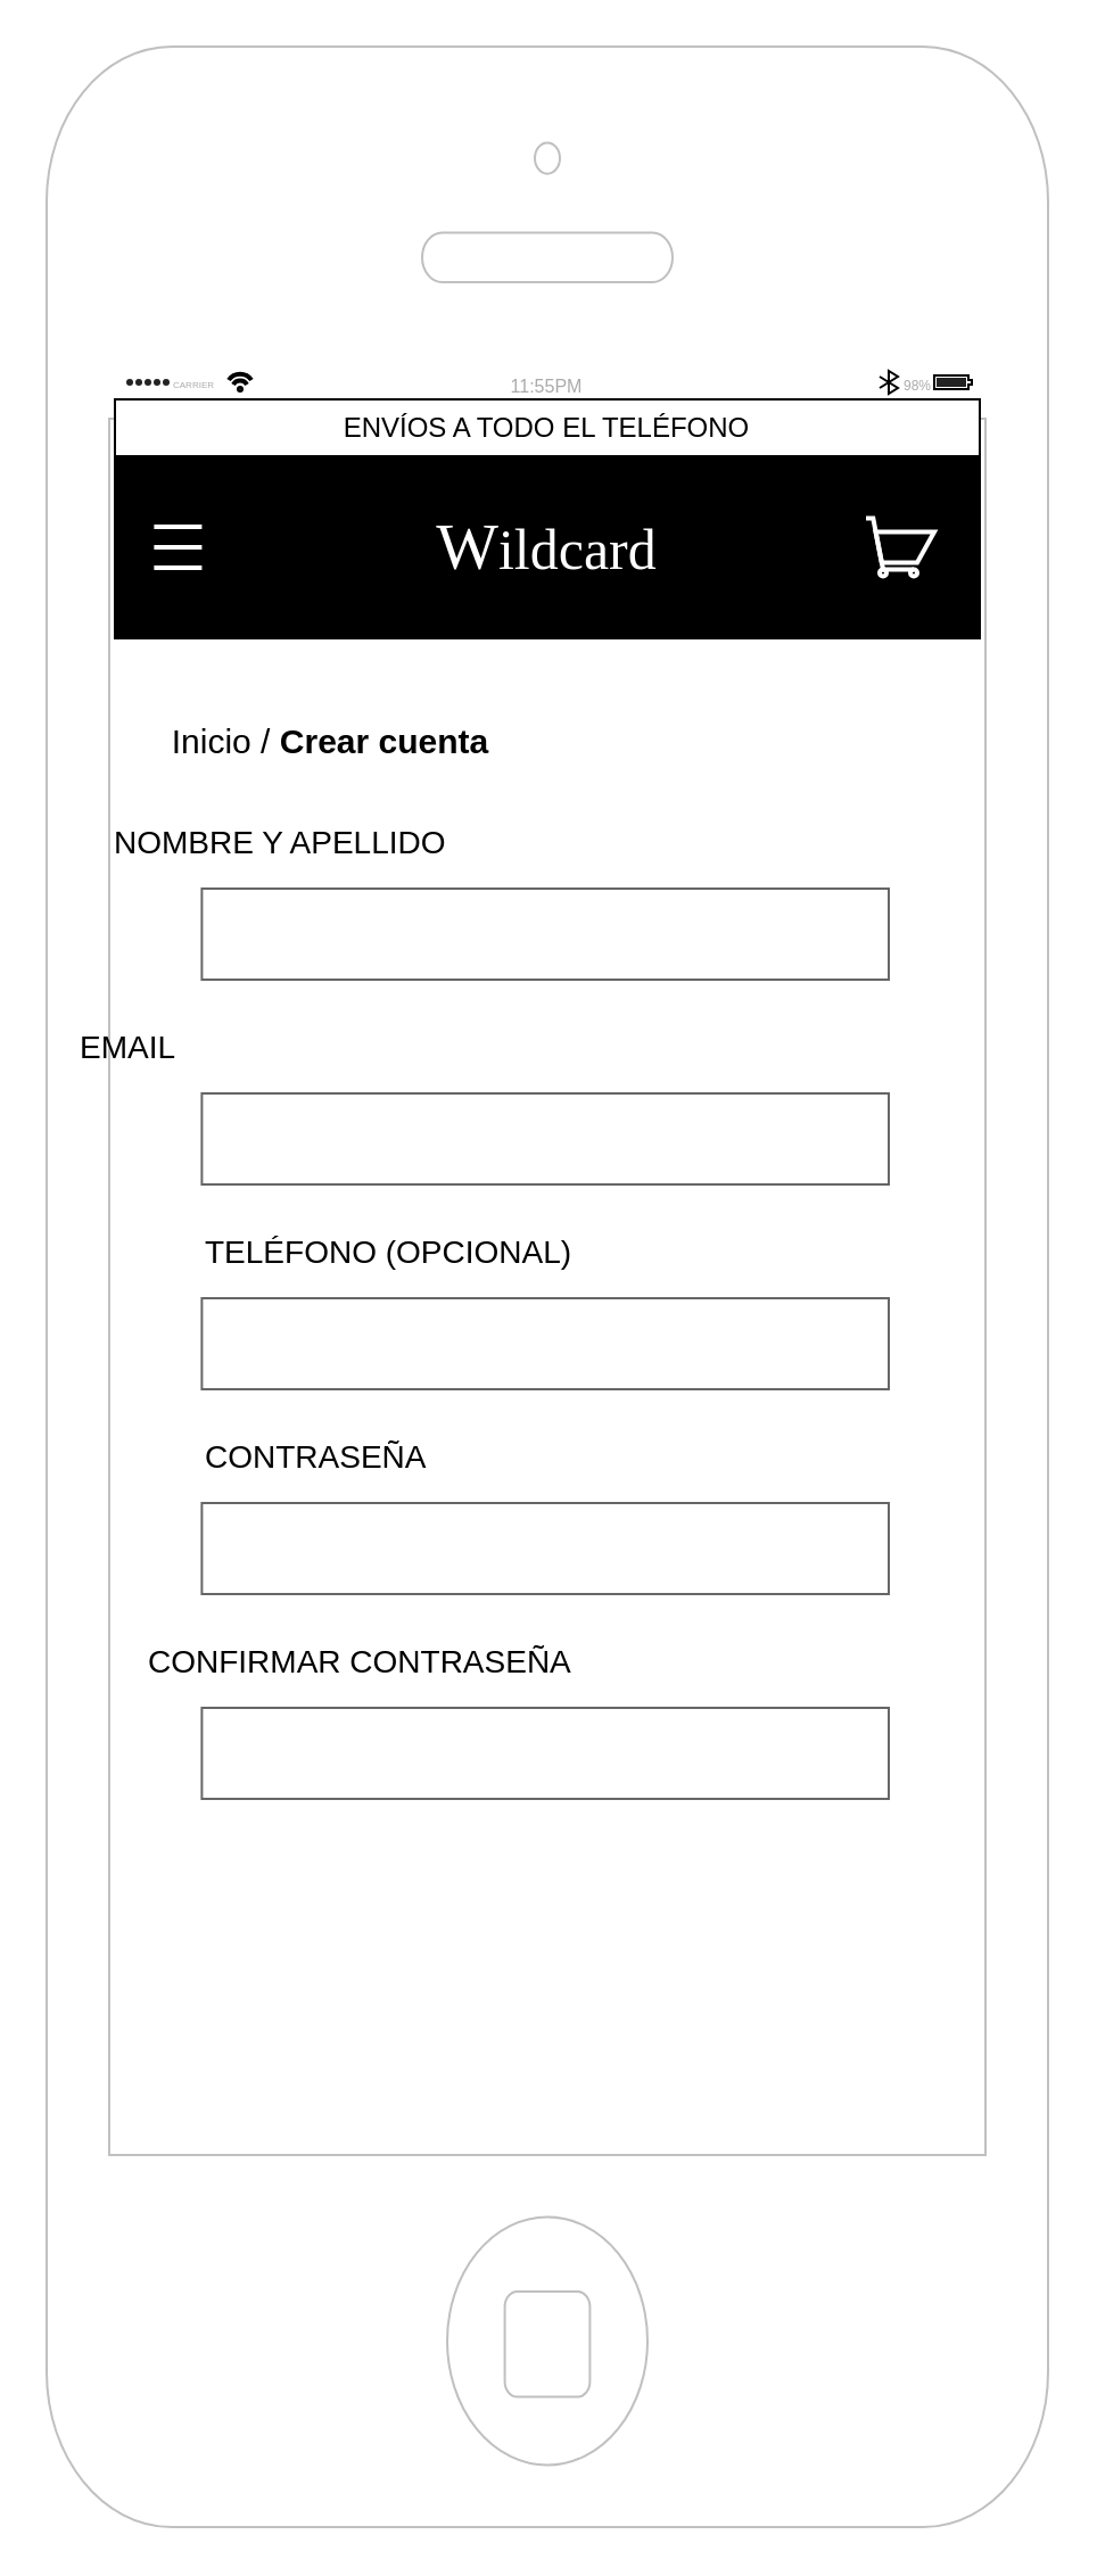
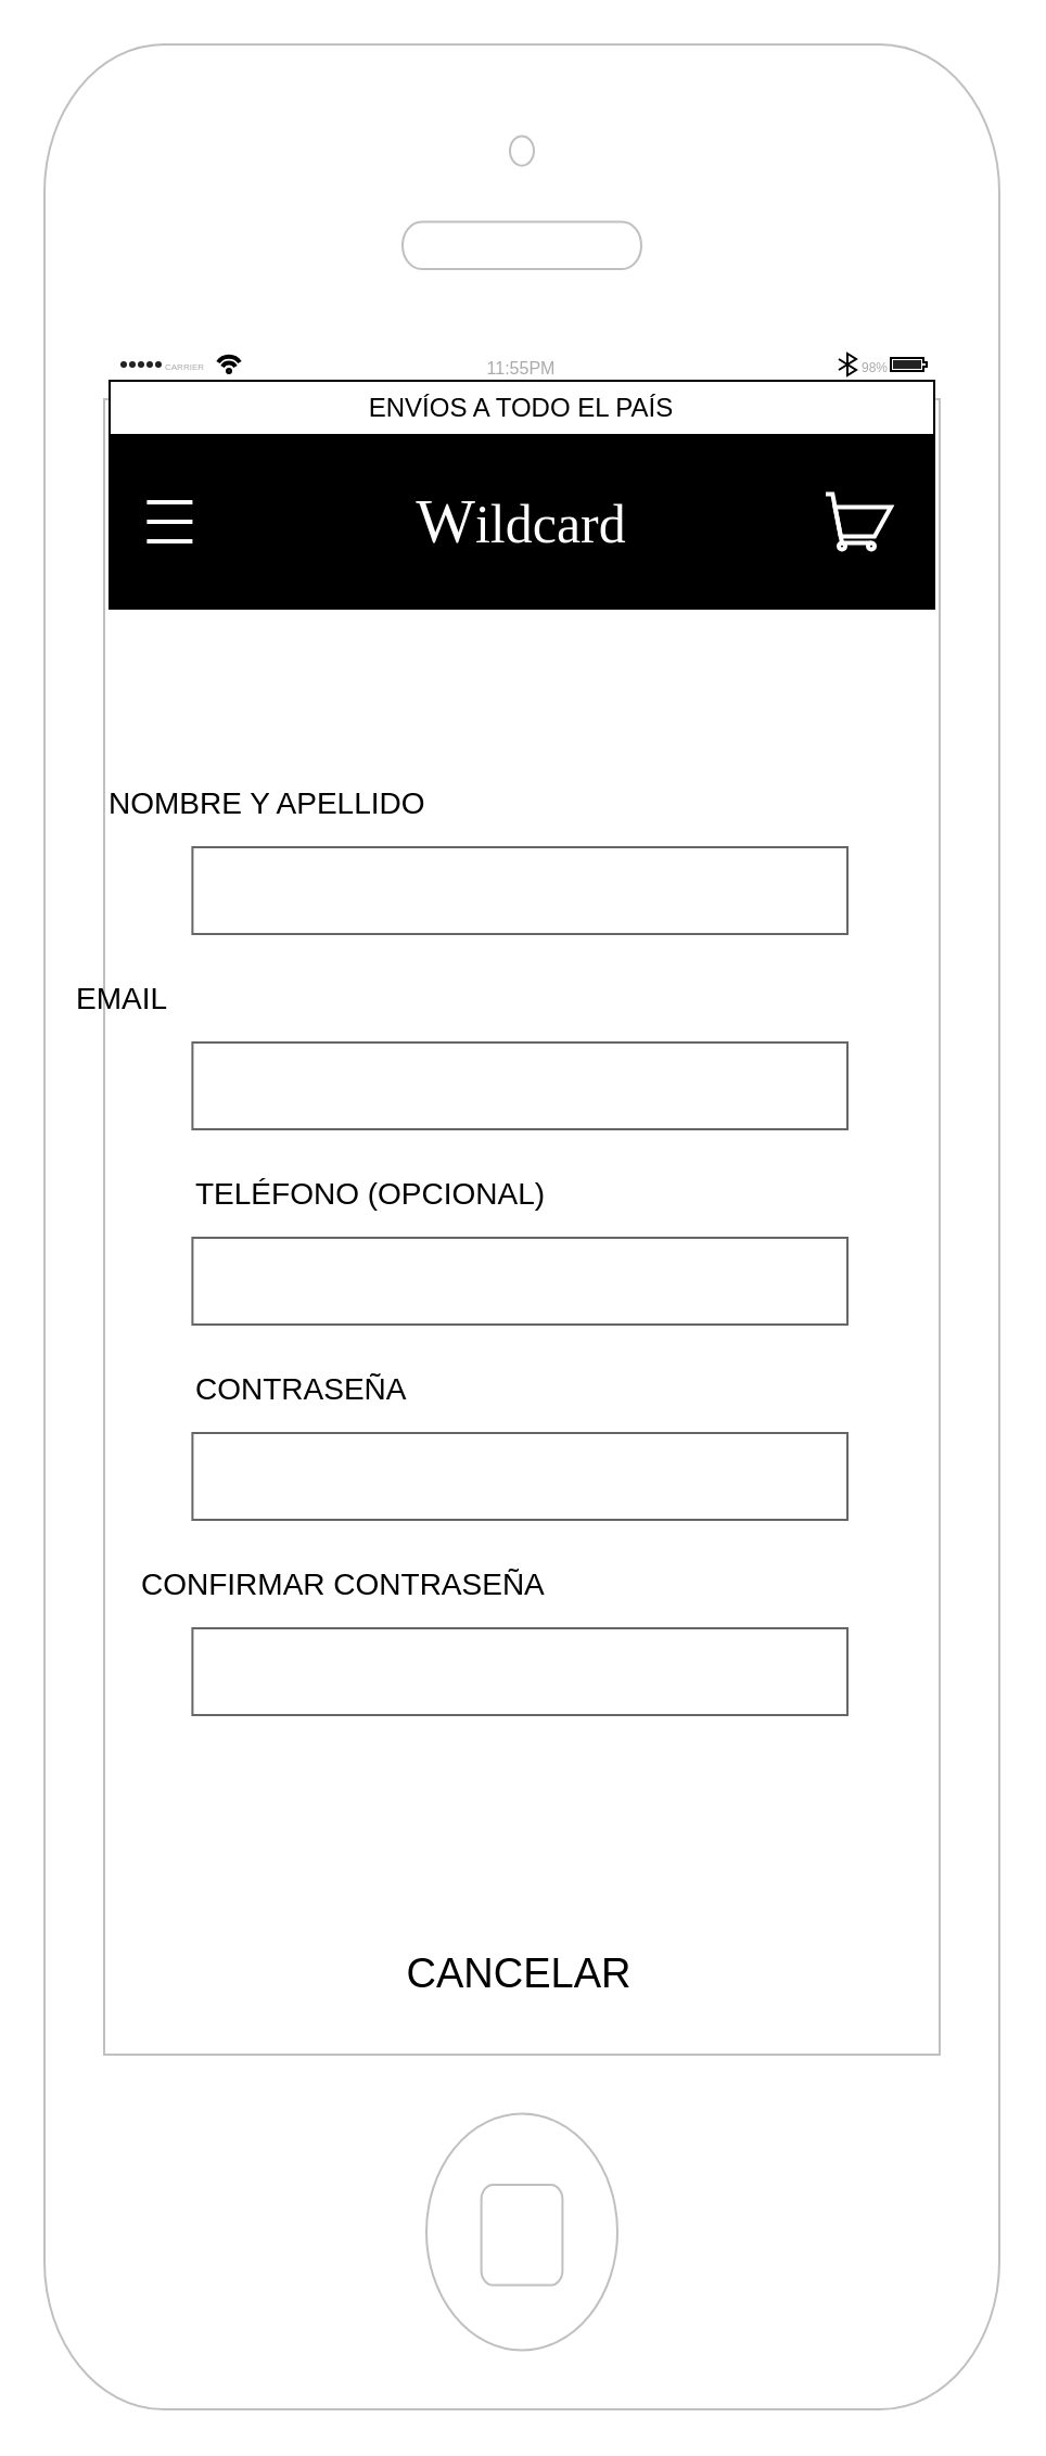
  <mxCell id="0" />
  <mxCell id="1" parent="0" />
  <mxCell id="2" value="" style="html=1;verticalLabelPosition=bottom;labelBackgroundColor=#ffffff;verticalAlign=top;shadow=0;dashed=0;strokeWidth=1;shape=mxgraph.ios7.misc.iphone;strokeColor=#c0c0c0;" parent="1" vertex="1"><mxGeometry x="20" y="20" width="440" height="1090" as="geometry" /></mxCell>
  <mxCell id="3" value="" style="html=1;strokeWidth=1;shadow=0;dashed=0;shape=mxgraph.ios7ui.appBar;fillColor=#ffffff;gradientColor=none;" parent="1" vertex="1"><mxGeometry x="50" y="160" width="380" height="15" as="geometry" /></mxCell>
  <mxCell id="4" value="CARRIER" style="shape=rect;align=left;fontSize=8;spacingLeft=24;fontSize=4;fontColor=#aaaaaa;strokeColor=none;fillColor=none;spacingTop=4;" parent="3" vertex="1"><mxGeometry y="0.5" width="50" height="13" relative="1" as="geometry"><mxPoint y="-6.5" as="offset" /></mxGeometry></mxCell>
  <mxCell id="5" value="11:55PM" style="shape=rect;fontSize=8;fontColor=#aaaaaa;strokeColor=none;fillColor=none;spacingTop=4;" parent="3" vertex="1"><mxGeometry x="0.5" y="0.5" width="50" height="13" relative="1" as="geometry"><mxPoint x="-25" y="-6.5" as="offset" /></mxGeometry></mxCell>
  <mxCell id="6" value="98%" style="shape=rect;align=right;fontSize=8;spacingRight=19;fontSize=6;fontColor=#aaaaaa;strokeColor=none;fillColor=none;spacingTop=4;" parent="3" vertex="1"><mxGeometry x="1" y="0.5" width="45" height="13" relative="1" as="geometry"><mxPoint x="-45" y="-6.5" as="offset" /></mxGeometry></mxCell>
- <mxCell id="7" value="&lt;font style=&quot;vertical-align: inherit&quot;&gt;&lt;font style=&quot;vertical-align: inherit&quot;&gt;ENVÍOS A TODO EL TELÉFONO&lt;/font&gt;&lt;/font&gt;" style="rounded=0;whiteSpace=wrap;html=1;" parent="1" vertex="1"><mxGeometry x="50" y="175" width="380" height="25" as="geometry" /></mxCell>
+ <mxCell id="7" value="&lt;font style=&quot;vertical-align: inherit&quot;&gt;&lt;font style=&quot;vertical-align: inherit&quot;&gt;ENVÍOS A TODO EL PAÍS&lt;/font&gt;&lt;/font&gt;" style="rounded=0;whiteSpace=wrap;html=1;" parent="1" vertex="1"><mxGeometry x="50" y="175" width="380" height="25" as="geometry" /></mxCell>
  <mxCell id="8" value="&lt;font color=&quot;#ffffff&quot; face=&quot;voga&quot; data-font-src=&quot;https://fonts.googleapis.com/css?family=voga&quot; style=&quot;font-size: 29px&quot;&gt;&lt;font style=&quot;vertical-align: inherit&quot;&gt;&lt;font style=&quot;vertical-align: inherit&quot;&gt;&lt;font style=&quot;vertical-align: inherit&quot;&gt;&lt;font style=&quot;vertical-align: inherit&quot;&gt;&lt;font style=&quot;vertical-align: inherit&quot;&gt;&lt;font style=&quot;vertical-align: inherit&quot;&gt;W&lt;/font&gt;&lt;/font&gt;&lt;/font&gt;&lt;/font&gt;&lt;/font&gt;&lt;/font&gt;&lt;/font&gt;&lt;font color=&quot;#ffffff&quot; face=&quot;voga&quot; data-font-src=&quot;https://fonts.googleapis.com/css?family=voga&quot;&gt;&lt;font style=&quot;vertical-align: inherit&quot;&gt;&lt;font style=&quot;vertical-align: inherit ; font-size: 25px&quot;&gt;&lt;font style=&quot;vertical-align: inherit&quot;&gt;&lt;font style=&quot;vertical-align: inherit&quot;&gt;&lt;font style=&quot;vertical-align: inherit&quot;&gt;&lt;font style=&quot;vertical-align: inherit&quot;&gt;ildcard&lt;/font&gt;&lt;/font&gt;&lt;/font&gt;&lt;/font&gt;&lt;/font&gt;&lt;/font&gt;&lt;/font&gt;" style="rounded=0;whiteSpace=wrap;html=1;fillColor=#000000;" parent="1" vertex="1"><mxGeometry x="50" y="200" width="380" height="80" as="geometry" /></mxCell>
  <mxCell id="9" value="" style="html=1;verticalLabelPosition=bottom;align=center;labelBackgroundColor=#ffffff;verticalAlign=top;strokeWidth=2;shadow=0;dashed=0;shape=mxgraph.ios7.icons.most_viewed;pointerEvents=1;fillColor=#000000;strokeColor=#FFFFFF;" parent="1" vertex="1"><mxGeometry x="60" y="228.6" width="28.2" height="22.8" as="geometry" /></mxCell>
  <mxCell id="10" value="" style="html=1;verticalLabelPosition=bottom;align=center;labelBackgroundColor=#ffffff;verticalAlign=top;strokeWidth=2;shadow=0;dashed=0;shape=mxgraph.ios7.icons.shopping_cart;strokeColor=#FFFFFF;fillColor=none;" parent="1" vertex="1"><mxGeometry x="380" y="227.25" width="30" height="25.5" as="geometry" /></mxCell>
- <mxCell id="11" value="&lt;font style=&quot;font-size: 15px&quot;&gt;Inicio / &lt;b&gt;Crear cuenta&lt;/b&gt;&lt;/font&gt;" style="text;html=1;strokeColor=none;fillColor=none;align=center;verticalAlign=middle;whiteSpace=wrap;rounded=0;" parent="1" vertex="1"><mxGeometry x="60" y="310" width="170" height="30" as="geometry" /></mxCell>
  <mxCell id="12" value="&lt;font style=&quot;font-size: 14px&quot;&gt;NOMBRE Y APELLIDO&lt;/font&gt;" style="text;html=1;strokeColor=none;fillColor=none;align=left;verticalAlign=middle;whiteSpace=wrap;rounded=0;" parent="1" vertex="1"><mxGeometry x="48.2" y="360" width="201.8" height="20" as="geometry" /></mxCell>
  <mxCell id="13" value="" style="rounded=0;whiteSpace=wrap;html=1;fillColor=none;strokeColor=#666666;" parent="1" vertex="1"><mxGeometry x="88.2" y="390" width="301.8" height="40" as="geometry" /></mxCell>
  <mxCell id="14" value="" style="rounded=0;whiteSpace=wrap;html=1;strokeColor=#666666;fillColor=none;" parent="1" vertex="1"><mxGeometry x="88.2" y="480" width="301.8" height="40" as="geometry" /></mxCell>
  <mxCell id="15" value="" style="rounded=0;whiteSpace=wrap;html=1;strokeColor=#666666;fillColor=none;" parent="1" vertex="1"><mxGeometry x="88.2" y="570" width="301.8" height="40" as="geometry" /></mxCell>
  <mxCell id="16" value="" style="rounded=0;whiteSpace=wrap;html=1;strokeColor=#666666;fillColor=none;" parent="1" vertex="1"><mxGeometry x="88.2" y="660" width="301.8" height="40" as="geometry" /></mxCell>
  <mxCell id="17" value="" style="rounded=0;whiteSpace=wrap;html=1;strokeColor=#666666;fillColor=none;" parent="1" vertex="1"><mxGeometry x="88.2" y="750" width="301.8" height="40" as="geometry" /></mxCell>
  <mxCell id="18" value="EMAIL" style="text;html=1;strokeColor=none;fillColor=none;align=left;verticalAlign=middle;whiteSpace=wrap;rounded=0;fontSize=14;" parent="1" vertex="1"><mxGeometry x="33.2" y="450" width="201.8" height="20" as="geometry" /></mxCell>
  <mxCell id="19" value="TELÉFONO (OPCIONAL)" style="text;html=1;strokeColor=none;fillColor=none;align=left;verticalAlign=middle;whiteSpace=wrap;rounded=0;fontSize=14;" parent="1" vertex="1"><mxGeometry x="88.2" y="540" width="201.8" height="20" as="geometry" /></mxCell>
  <mxCell id="20" value="CONTRASEÑA" style="text;html=1;strokeColor=none;fillColor=none;align=left;verticalAlign=middle;whiteSpace=wrap;rounded=0;fontSize=14;" parent="1" vertex="1"><mxGeometry x="88.2" y="630" width="171.8" height="20" as="geometry" /></mxCell>
  <mxCell id="21" value="CONFIRMAR CONTRASEÑA" style="text;html=1;strokeColor=none;fillColor=none;align=left;verticalAlign=middle;whiteSpace=wrap;rounded=0;fontSize=14;" parent="1" vertex="1"><mxGeometry x="63.2" y="720" width="211.8" height="20" as="geometry" /></mxCell>
+ <mxCell id="22" value="CANCELAR" style="text;html=1;strokeColor=none;fillColor=none;align=center;verticalAlign=middle;whiteSpace=wrap;rounded=0;fontSize=19;" parent="1" vertex="1"><mxGeometry x="169.1" y="900" width="140" height="20" as="geometry" /></mxCell>
